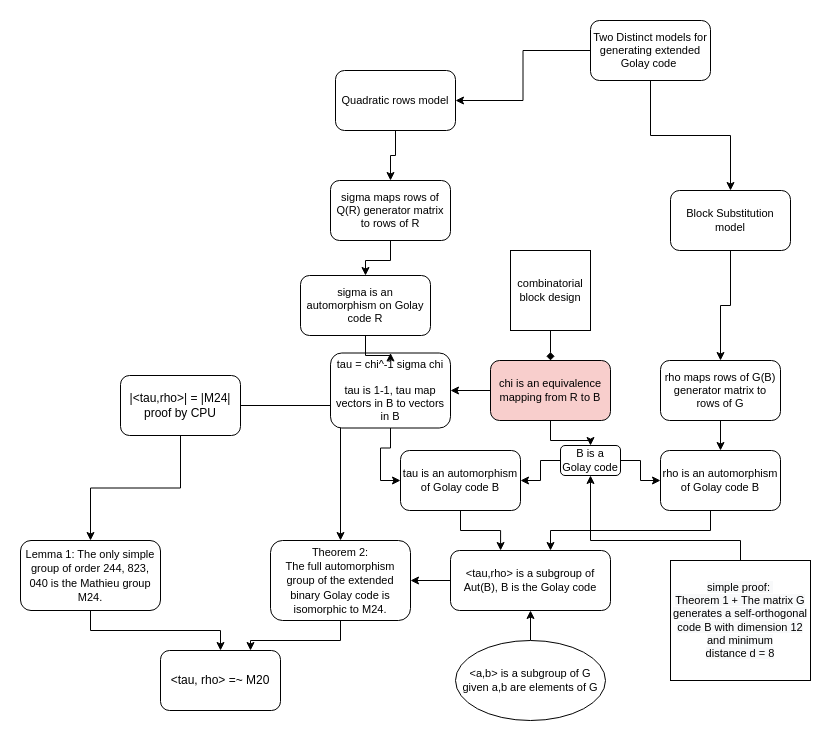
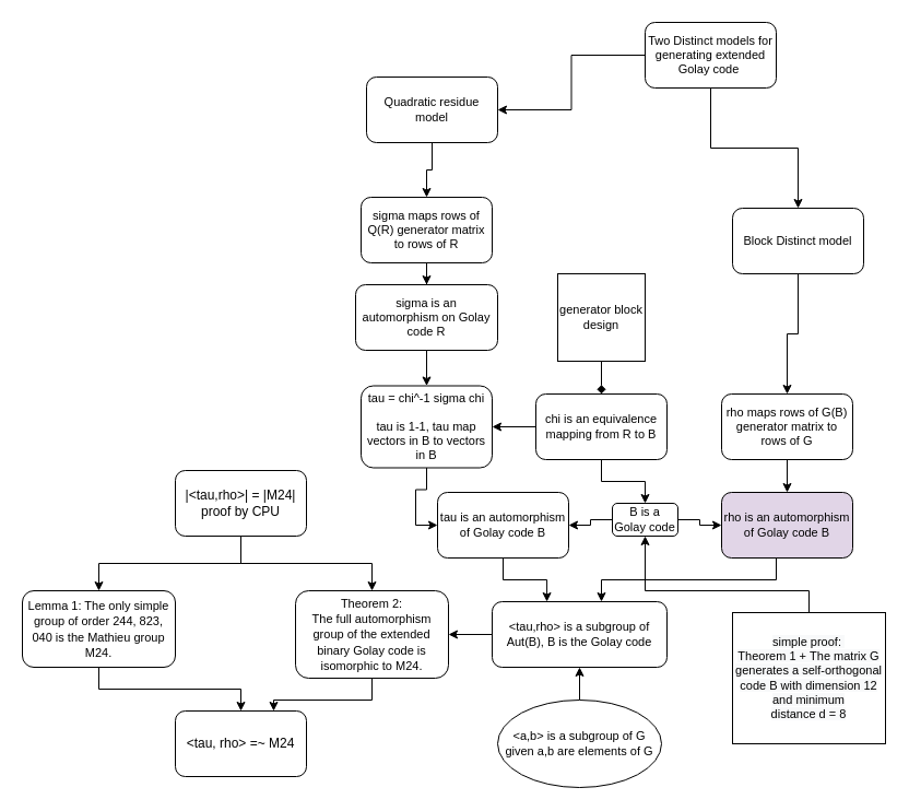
  <mxCell id="0" />
  <mxCell id="1" parent="0" />
- <mxCell id="2" value="&amp;lt;tau, rho&amp;gt; =~ M20" style="rounded=1;whiteSpace=wrap;html=1;" vertex="1" parent="1"><mxGeometry x="160" y="650" width="120" height="60" as="geometry" /></mxCell>
+ <mxCell id="2" value="&amp;lt;tau, rho&amp;gt; =~ M24" style="rounded=1;whiteSpace=wrap;html=1;" vertex="1" parent="1"><mxGeometry x="160" y="650" width="120" height="60" as="geometry" /></mxCell>
  <mxCell id="3" style="edgeStyle=orthogonalEdgeStyle;rounded=0;orthogonalLoop=1;jettySize=auto;html=1;fontSize=11;" edge="1" parent="1" source="5" target="7"><mxGeometry relative="1" as="geometry" /></mxCell>
  <mxCell id="4" style="edgeStyle=orthogonalEdgeStyle;rounded=0;orthogonalLoop=1;jettySize=auto;html=1;fontSize=11;" edge="1" parent="1" source="5" target="9"><mxGeometry relative="1" as="geometry" /></mxCell>
- <mxCell id="5" value="|&amp;lt;tau,rho&amp;gt;| = |M24|&lt;br&gt;proof by CPU" style="rounded=1;whiteSpace=wrap;html=1;fontSize=12;" vertex="1" parent="1"><mxGeometry x="120" y="375" width="120" height="60" as="geometry" /></mxCell>
+ <mxCell id="5" value="|&amp;lt;tau,rho&amp;gt;| = |M24|&lt;br&gt;proof by CPU" style="rounded=1;whiteSpace=wrap;html=1;fontSize=12;" vertex="1" parent="1"><mxGeometry x="160" y="430" width="120" height="60" as="geometry" /></mxCell>
  <mxCell id="6" style="edgeStyle=orthogonalEdgeStyle;rounded=0;orthogonalLoop=1;jettySize=auto;html=1;entryX=0.5;entryY=0;entryDx=0;entryDy=0;fontSize=11;" edge="1" parent="1" source="7" target="2"><mxGeometry relative="1" as="geometry" /></mxCell>
  <mxCell id="7" value="&lt;font style=&quot;font-size: 11px&quot;&gt;Lemma 1: The only simple group of order 244, 823, 040 is the Mathieu group M24.&lt;/font&gt;" style="rounded=1;whiteSpace=wrap;html=1;fontSize=12;" vertex="1" parent="1"><mxGeometry x="20" y="540" width="140" height="70" as="geometry" /></mxCell>
  <mxCell id="8" style="edgeStyle=orthogonalEdgeStyle;rounded=0;orthogonalLoop=1;jettySize=auto;html=1;entryX=0.75;entryY=0;entryDx=0;entryDy=0;fontSize=11;" edge="1" parent="1" source="9" target="2"><mxGeometry relative="1" as="geometry" /></mxCell>
  <mxCell id="9" value="&lt;font style=&quot;font-size: 11px&quot;&gt;Theorem 2: &lt;br&gt;The full automorphism group of the extended&lt;br/&gt;binary Golay code is isomorphic to M24.&lt;/font&gt;" style="rounded=1;whiteSpace=wrap;html=1;fontSize=12;" vertex="1" parent="1"><mxGeometry x="270" y="540" width="140" height="80" as="geometry" /></mxCell>
  <mxCell id="10" value="" style="edgeStyle=orthogonalEdgeStyle;rounded=0;orthogonalLoop=1;jettySize=auto;html=1;fontSize=11;" edge="1" parent="1" source="11" target="9"><mxGeometry relative="1" as="geometry" /></mxCell>
  <mxCell id="11" value="&amp;lt;tau,rho&amp;gt; is a subgroup of Aut(B), B is the Golay code" style="rounded=1;whiteSpace=wrap;html=1;fontSize=11;" vertex="1" parent="1"><mxGeometry x="450" y="550" width="160" height="60" as="geometry" /></mxCell>
  <mxCell id="12" style="edgeStyle=orthogonalEdgeStyle;rounded=0;orthogonalLoop=1;jettySize=auto;html=1;entryX=0.313;entryY=0;entryDx=0;entryDy=0;entryPerimeter=0;fontSize=11;" edge="1" parent="1" source="13" target="11"><mxGeometry relative="1" as="geometry" /></mxCell>
  <mxCell id="13" value="tau is an automorphism of Golay code B" style="rounded=1;whiteSpace=wrap;html=1;fontSize=11;" vertex="1" parent="1"><mxGeometry x="400" y="450" width="120" height="60" as="geometry" /></mxCell>
  <mxCell id="14" style="edgeStyle=orthogonalEdgeStyle;rounded=0;orthogonalLoop=1;jettySize=auto;html=1;entryX=0.625;entryY=0;entryDx=0;entryDy=0;entryPerimeter=0;fontSize=11;" edge="1" parent="1" source="15" target="11"><mxGeometry relative="1" as="geometry"><Array as="points"><mxPoint x="710" y="530" /><mxPoint x="550" y="530" /></Array></mxGeometry></mxCell>
- <mxCell id="15" value="rho is an automorphism of Golay code B" style="rounded=1;whiteSpace=wrap;html=1;fontSize=11;" vertex="1" parent="1"><mxGeometry x="660" y="450" width="120" height="60" as="geometry" /></mxCell>
+ <mxCell id="15" value="rho is an automorphism of Golay code B" style="rounded=1;whiteSpace=wrap;html=1;fontSize=11;fillColor=#e1d5e7;" vertex="1" parent="1"><mxGeometry x="660" y="450" width="120" height="60" as="geometry" /></mxCell>
  <mxCell id="16" value="" style="edgeStyle=orthogonalEdgeStyle;rounded=0;orthogonalLoop=1;jettySize=auto;html=1;fontSize=11;" edge="1" parent="1" source="17" target="11"><mxGeometry relative="1" as="geometry" /></mxCell>
  <mxCell id="17" value="&amp;lt;a,b&amp;gt; is a subgroup of G given a,b are elements of G" style="ellipse;whiteSpace=wrap;html=1;fontSize=11;" vertex="1" parent="1"><mxGeometry x="455" y="640" width="150" height="80" as="geometry" /></mxCell>
  <mxCell id="18" value="" style="edgeStyle=orthogonalEdgeStyle;rounded=0;orthogonalLoop=1;jettySize=auto;html=1;fontSize=11;" edge="1" parent="1" source="20" target="15"><mxGeometry relative="1" as="geometry" /></mxCell>
  <mxCell id="19" value="" style="edgeStyle=orthogonalEdgeStyle;rounded=0;orthogonalLoop=1;jettySize=auto;html=1;fontSize=11;" edge="1" parent="1" source="20" target="13"><mxGeometry relative="1" as="geometry" /></mxCell>
- <mxCell id="20" value="B is a Golay code" style="rounded=1;whiteSpace=wrap;html=1;fontSize=11;" vertex="1" parent="1"><mxGeometry x="560" y="445" width="60" height="30" as="geometry" /></mxCell>
+ <mxCell id="20" value="B is a Golay code" style="rounded=1;whiteSpace=wrap;html=1;fontSize=11;" vertex="1" parent="1"><mxGeometry x="560" y="460" width="60" height="30" as="geometry" /></mxCell>
  <mxCell id="21" value="" style="edgeStyle=orthogonalEdgeStyle;rounded=0;orthogonalLoop=1;jettySize=auto;html=1;fontSize=11;" edge="1" parent="1" source="22" target="15"><mxGeometry relative="1" as="geometry" /></mxCell>
  <mxCell id="22" value="rho maps rows of G(B) generator matrix to rows of G" style="rounded=1;whiteSpace=wrap;html=1;fontSize=11;" vertex="1" parent="1"><mxGeometry x="660" y="360" width="120" height="60" as="geometry" /></mxCell>
  <mxCell id="23" style="edgeStyle=orthogonalEdgeStyle;rounded=0;orthogonalLoop=1;jettySize=auto;html=1;entryX=0;entryY=0.5;entryDx=0;entryDy=0;fontSize=11;" edge="1" parent="1" source="24" target="13"><mxGeometry relative="1" as="geometry" /></mxCell>
  <mxCell id="24" value="tau = chi^-1 sigma chi&lt;br&gt;&lt;br&gt;tau is 1-1, tau map vectors in B to vectors in B" style="rounded=1;whiteSpace=wrap;html=1;fontSize=11;" vertex="1" parent="1"><mxGeometry x="330" y="352.5" width="120" height="75" as="geometry" /></mxCell>
  <mxCell id="25" style="edgeStyle=orthogonalEdgeStyle;rounded=0;orthogonalLoop=1;jettySize=auto;html=1;entryX=0.5;entryY=0;entryDx=0;entryDy=0;fontSize=11;" edge="1" parent="1" source="27" target="20"><mxGeometry relative="1" as="geometry" /></mxCell>
  <mxCell id="26" value="" style="edgeStyle=orthogonalEdgeStyle;rounded=0;orthogonalLoop=1;jettySize=auto;html=1;fontSize=11;" edge="1" parent="1" source="27" target="24"><mxGeometry relative="1" as="geometry" /></mxCell>
- <mxCell id="27" value="chi is an equivalence mapping from R to B" style="rounded=1;whiteSpace=wrap;html=1;fontSize=11;fillColor=#f8cecc;" vertex="1" parent="1"><mxGeometry x="490" y="360" width="120" height="60" as="geometry" /></mxCell>
+ <mxCell id="27" value="chi is an equivalence mapping from R to B" style="rounded=1;whiteSpace=wrap;html=1;fontSize=11;" vertex="1" parent="1"><mxGeometry x="490" y="360" width="120" height="60" as="geometry" /></mxCell>
  <mxCell id="28" style="edgeStyle=orthogonalEdgeStyle;rounded=0;orthogonalLoop=1;jettySize=auto;html=1;entryX=0.5;entryY=1;entryDx=0;entryDy=0;fontSize=11;" edge="1" parent="1" source="29" target="20"><mxGeometry relative="1" as="geometry"><Array as="points"><mxPoint x="740" y="540" /><mxPoint x="590" y="540" /></Array></mxGeometry></mxCell>
  <mxCell id="29" value="&lt;span style=&quot;color: rgb(0, 0, 0); font-family: helvetica; font-size: 11px; font-style: normal; font-weight: 400; letter-spacing: normal; text-align: center; text-indent: 0px; text-transform: none; word-spacing: 0px; background-color: rgb(248, 249, 250); display: inline; float: none;&quot;&gt;simple proof:&amp;nbsp;&lt;/span&gt;&lt;br style=&quot;color: rgb(0, 0, 0); font-family: helvetica; font-size: 11px; font-style: normal; font-weight: 400; letter-spacing: normal; text-align: center; text-indent: 0px; text-transform: none; word-spacing: 0px; background-color: rgb(248, 249, 250);&quot;&gt;&lt;span style=&quot;color: rgb(0, 0, 0); font-family: helvetica; font-size: 11px; font-style: normal; font-weight: 400; letter-spacing: normal; text-align: center; text-indent: 0px; text-transform: none; word-spacing: 0px; background-color: rgb(248, 249, 250); display: inline; float: none;&quot;&gt;Theorem 1 +&amp;nbsp;The matrix G generates a self-orthogonal code B with dimension 12 and minimum&lt;/span&gt;&lt;br style=&quot;color: rgb(0, 0, 0); font-family: helvetica; font-size: 11px; font-style: normal; font-weight: 400; letter-spacing: normal; text-align: center; text-indent: 0px; text-transform: none; word-spacing: 0px; background-color: rgb(248, 249, 250);&quot;&gt;&lt;span style=&quot;color: rgb(0, 0, 0); font-family: helvetica; font-size: 11px; font-style: normal; font-weight: 400; letter-spacing: normal; text-align: center; text-indent: 0px; text-transform: none; word-spacing: 0px; background-color: rgb(248, 249, 250); display: inline; float: none;&quot;&gt;distance d = 8&lt;/span&gt;" style="rounded=0;whiteSpace=wrap;html=1;fontSize=11;" vertex="1" parent="1"><mxGeometry x="670" y="560" width="140" height="120" as="geometry" /></mxCell>
  <mxCell id="30" value="" style="edgeStyle=orthogonalEdgeStyle;rounded=0;orthogonalLoop=1;jettySize=auto;html=1;fontSize=11;" edge="1" parent="1" source="31" target="24"><mxGeometry relative="1" as="geometry" /></mxCell>
- <mxCell id="31" value="sigma is an automorphism on Golay code R" style="rounded=1;whiteSpace=wrap;html=1;fontSize=11;" vertex="1" parent="1"><mxGeometry x="300" y="275" width="130" height="60" as="geometry" /></mxCell>
+ <mxCell id="31" value="sigma is an automorphism on Golay code R" style="rounded=1;whiteSpace=wrap;html=1;fontSize=11;" vertex="1" parent="1"><mxGeometry x="325" y="260" width="130" height="60" as="geometry" /></mxCell>
  <mxCell id="32" value="" style="edgeStyle=orthogonalEdgeStyle;rounded=0;orthogonalLoop=1;jettySize=auto;html=1;fontSize=11;" edge="1" parent="1" source="33" target="31"><mxGeometry relative="1" as="geometry" /></mxCell>
  <mxCell id="33" value="sigma maps rows of Q(R) generator matrix to rows of R" style="rounded=1;whiteSpace=wrap;html=1;fontSize=11;" vertex="1" parent="1"><mxGeometry x="330" y="180" width="120" height="60" as="geometry" /></mxCell>
  <mxCell id="34" value="" style="edgeStyle=orthogonalEdgeStyle;rounded=0;orthogonalLoop=1;jettySize=auto;html=1;fontSize=11;endArrow=diamond;" edge="1" parent="1" source="35" target="27"><mxGeometry relative="1" as="geometry" /></mxCell>
- <mxCell id="35" value="combinatorial block design" style="whiteSpace=wrap;html=1;aspect=fixed;fontSize=11;" vertex="1" parent="1"><mxGeometry x="510" y="250" width="80" height="80" as="geometry" /></mxCell>
+ <mxCell id="35" value="generator block design" style="whiteSpace=wrap;html=1;aspect=fixed;fontSize=11;" vertex="1" parent="1"><mxGeometry x="510" y="250" width="80" height="80" as="geometry" /></mxCell>
  <mxCell id="36" value="" style="edgeStyle=orthogonalEdgeStyle;rounded=0;orthogonalLoop=1;jettySize=auto;html=1;fontSize=11;" edge="1" parent="1" source="38" target="40"><mxGeometry relative="1" as="geometry" /></mxCell>
  <mxCell id="37" style="edgeStyle=orthogonalEdgeStyle;rounded=0;orthogonalLoop=1;jettySize=auto;html=1;fontSize=11;" edge="1" parent="1" source="38" target="42"><mxGeometry relative="1" as="geometry"><mxPoint x="390" y="100" as="targetPoint" /></mxGeometry></mxCell>
  <mxCell id="38" value="Two Distinct models for generating extended Golay code&amp;nbsp;" style="rounded=1;whiteSpace=wrap;html=1;fontSize=11;" vertex="1" parent="1"><mxGeometry x="590" y="20" width="120" height="60" as="geometry" /></mxCell>
  <mxCell id="39" value="" style="edgeStyle=orthogonalEdgeStyle;rounded=0;orthogonalLoop=1;jettySize=auto;html=1;fontSize=11;" edge="1" parent="1" source="40" target="22"><mxGeometry relative="1" as="geometry" /></mxCell>
- <mxCell id="40" value="Block Substitution model" style="whiteSpace=wrap;html=1;fontSize=11;rounded=1;" vertex="1" parent="1"><mxGeometry x="670" y="190" width="120" height="60" as="geometry" /></mxCell>
+ <mxCell id="40" value="Block Distinct model" style="whiteSpace=wrap;html=1;fontSize=11;rounded=1;" vertex="1" parent="1"><mxGeometry x="670" y="190" width="120" height="60" as="geometry" /></mxCell>
  <mxCell id="41" value="" style="edgeStyle=orthogonalEdgeStyle;rounded=0;orthogonalLoop=1;jettySize=auto;html=1;fontSize=11;" edge="1" parent="1" source="42" target="33"><mxGeometry relative="1" as="geometry" /></mxCell>
- <mxCell id="42" value="Quadratic rows model" style="rounded=1;whiteSpace=wrap;html=1;fontSize=11;" vertex="1" parent="1"><mxGeometry x="335" y="70" width="120" height="60" as="geometry" /></mxCell>
+ <mxCell id="42" value="Quadratic residue model" style="rounded=1;whiteSpace=wrap;html=1;fontSize=11;" vertex="1" parent="1"><mxGeometry x="335" y="70" width="120" height="60" as="geometry" /></mxCell>
